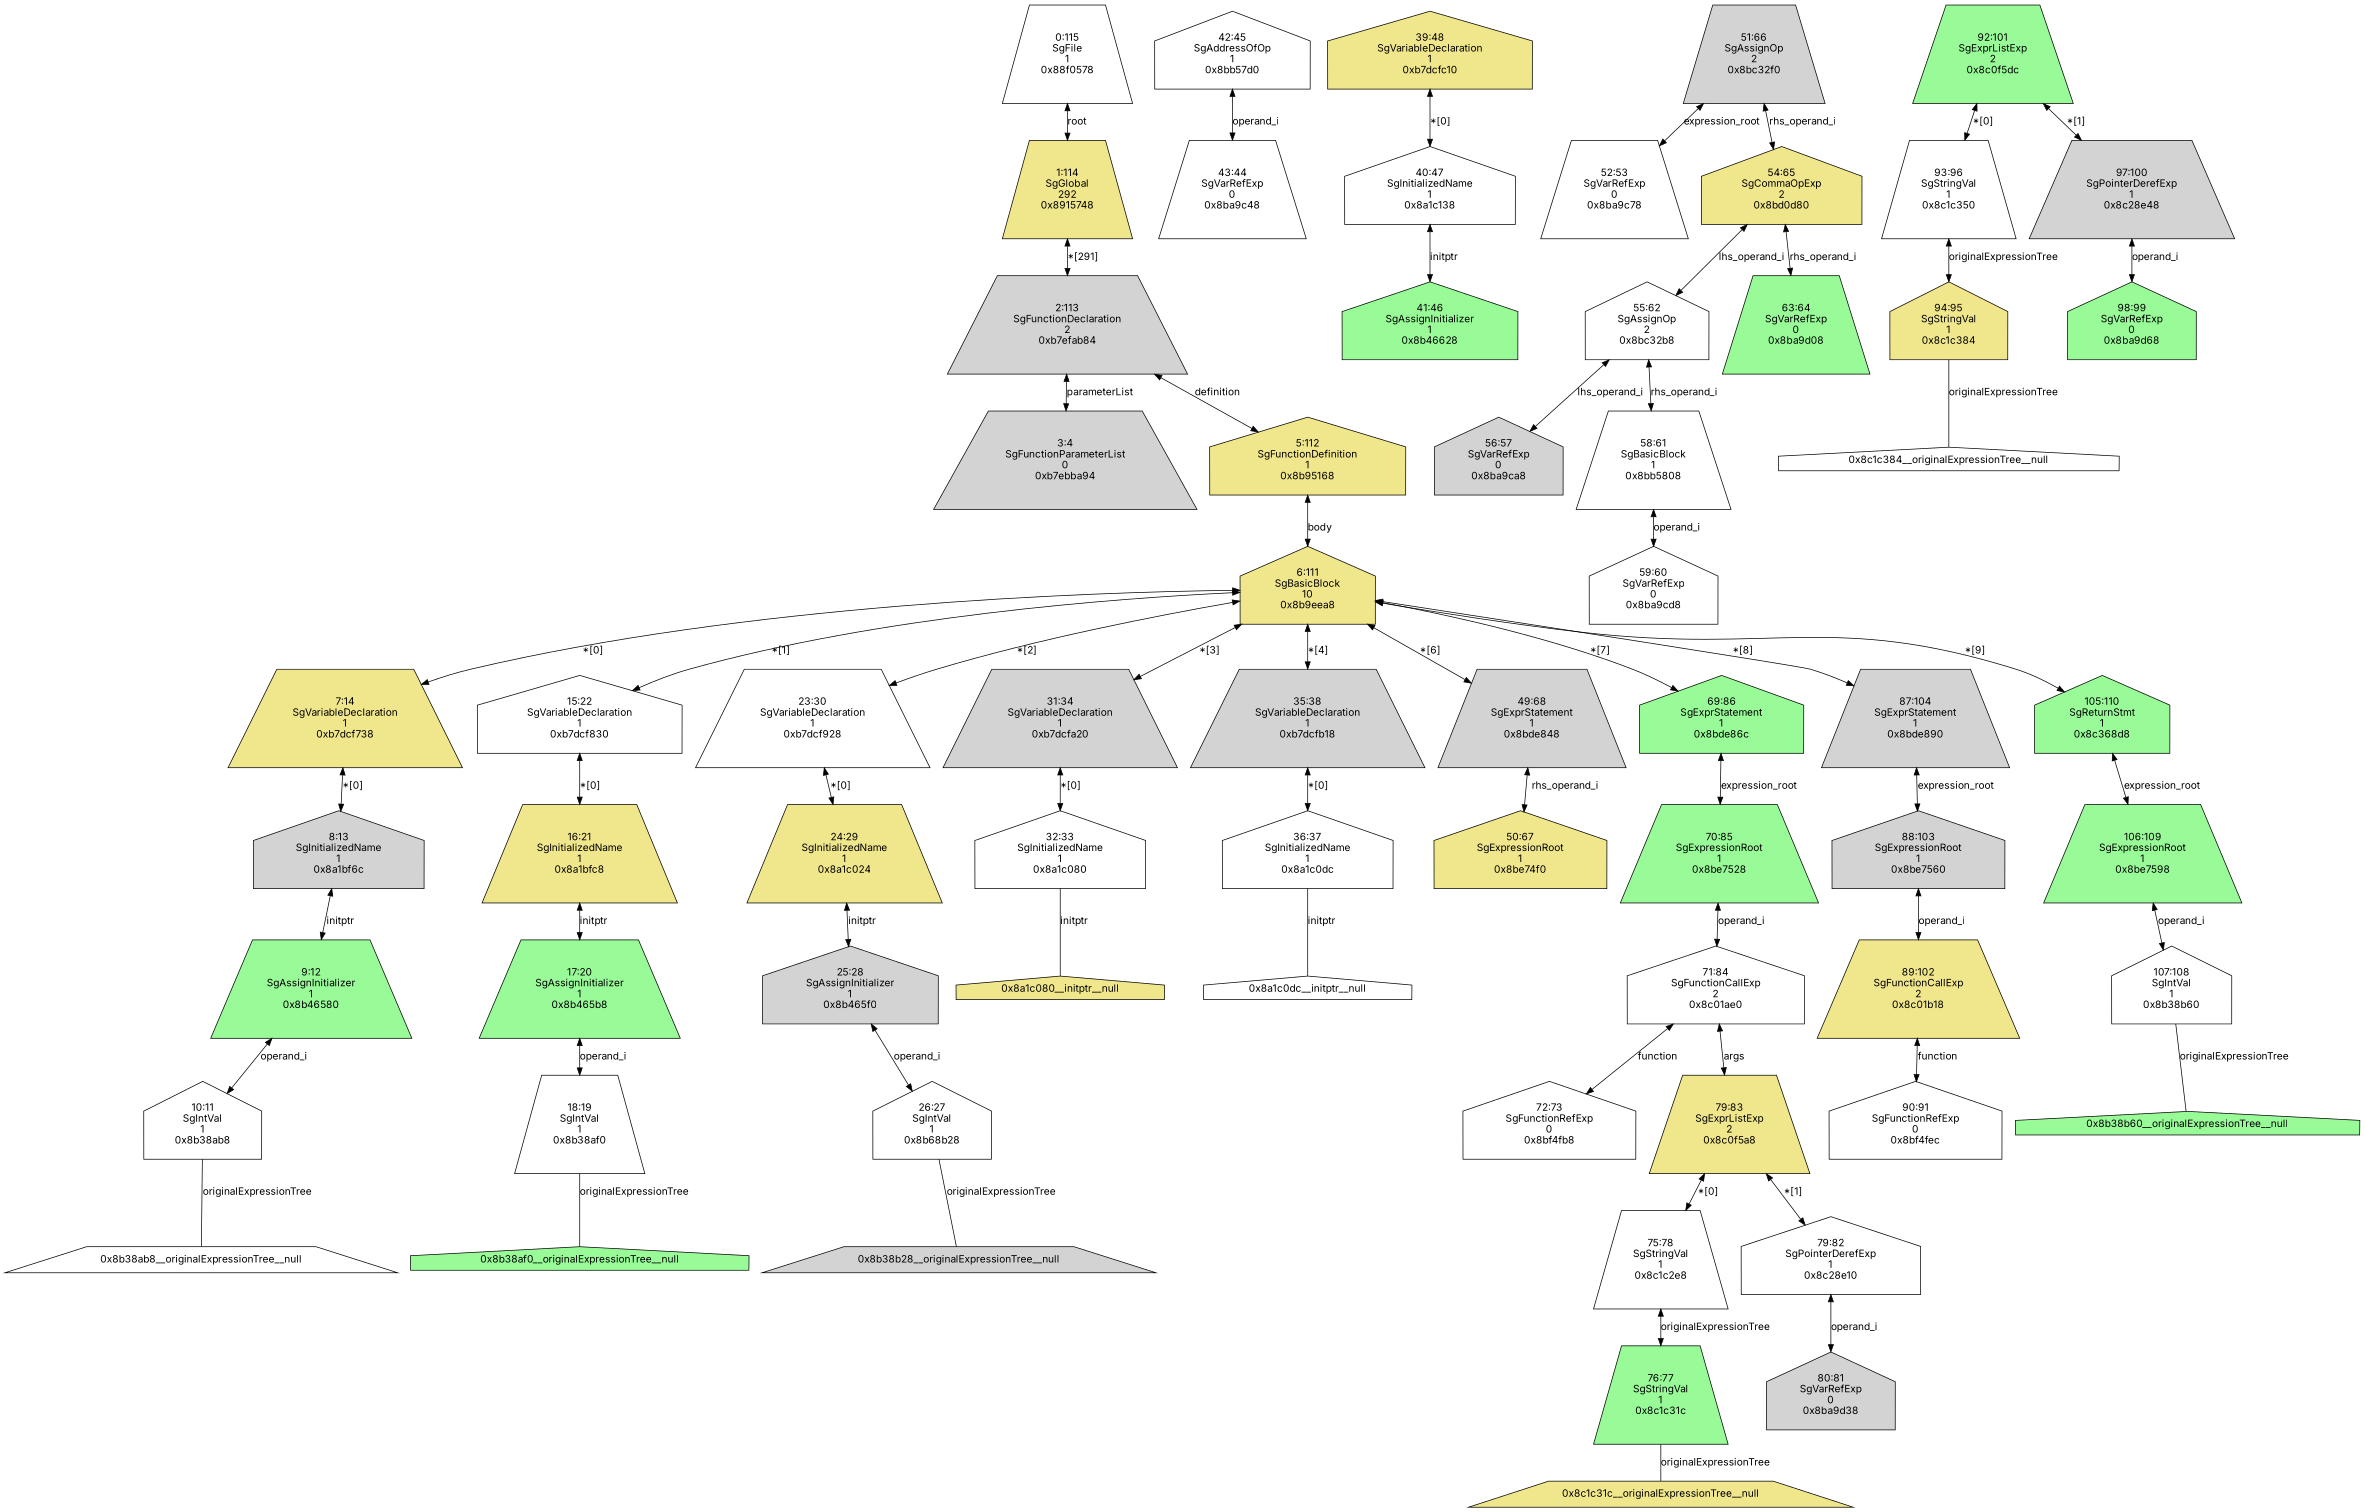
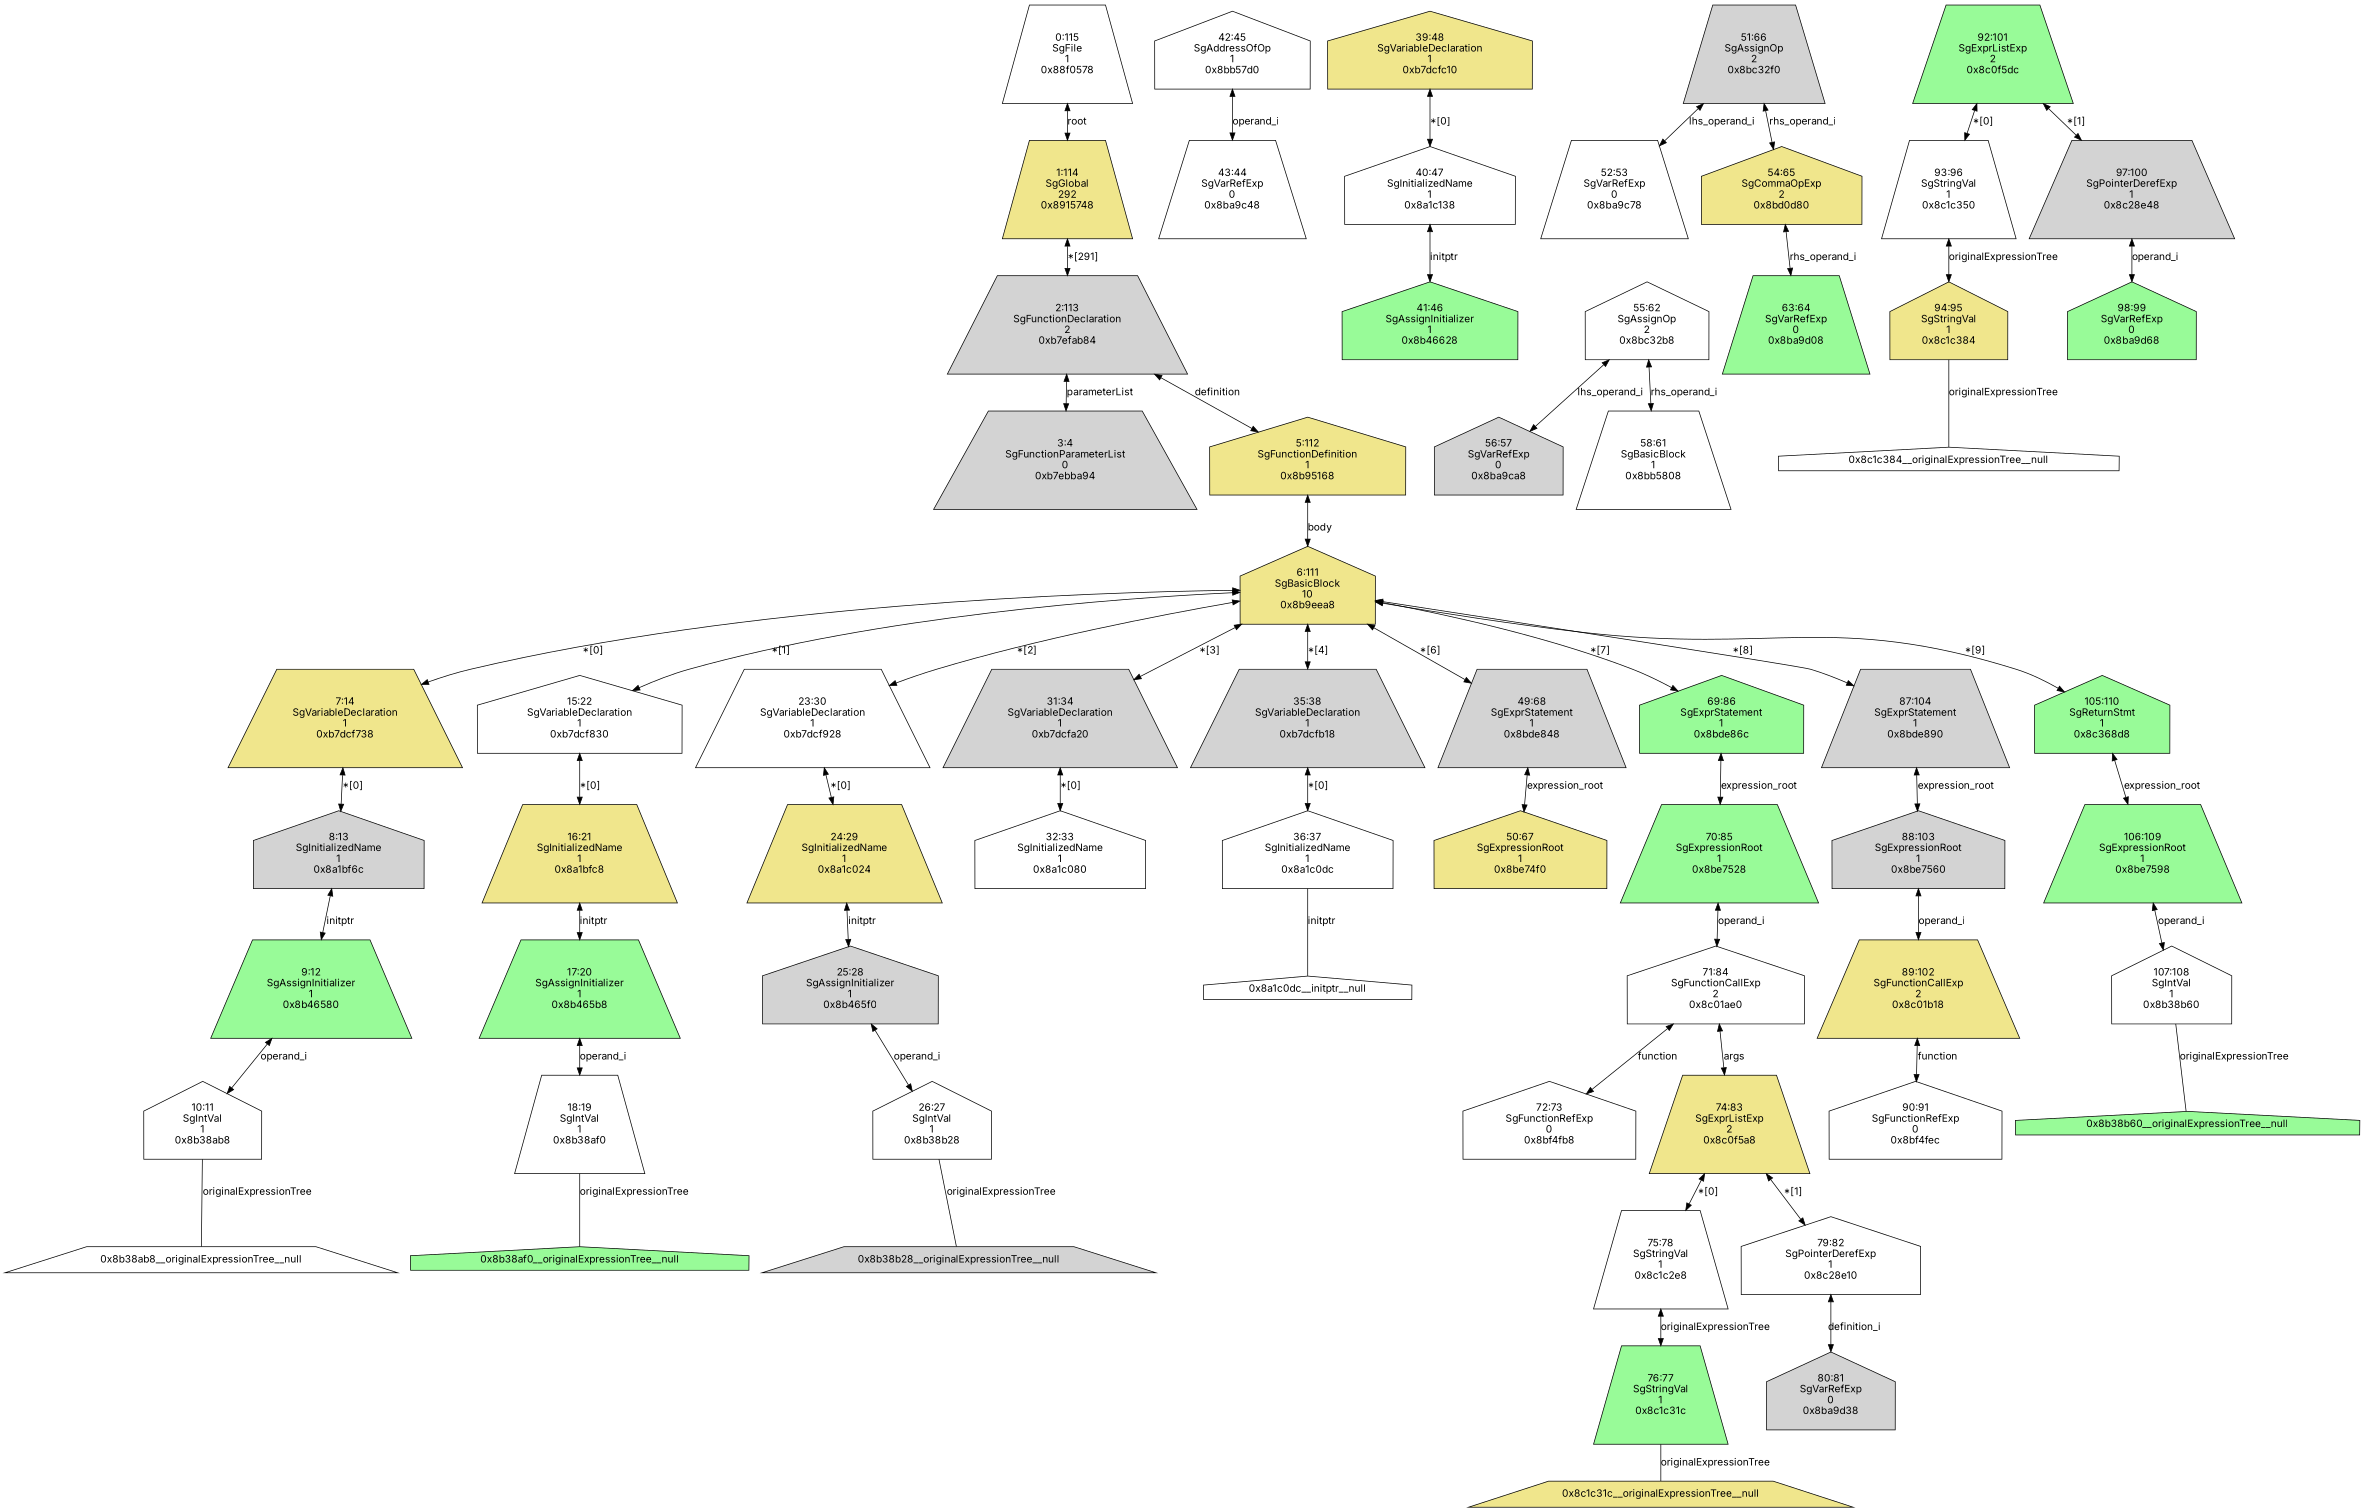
  digraph {
    fontname=Inter
    node [fillcolor=white fontname=Inter shape=house style=filled]
    edge [dir=both fontname=Inter]
    n1 [fillcolor=lightgrey label="3:4\nSgFunctionParameterList\n0\n0xb7ebba94\n" shape=trapezium]
    n2 [label="10:11\nSgIntVal\n1\n0x8b38ab8\n"]
    "0x8b38ab8__originalExpressionTree__null" [shape=trapezium]
    n4 [fillcolor=palegreen label="9:12\nSgAssignInitializer\n1\n0x8b46580\n" shape=trapezium]
    n5 [fillcolor=lightgrey label="8:13\nSgInitializedName\n1\n0x8a1bf6c\n"]
    n6 [fillcolor=khaki label="7:14\nSgVariableDeclaration\n1\n0xb7dcf738\n" shape=trapezium]
    n7 [label="18:19\nSgIntVal\n1\n0x8b38af0\n" shape=trapezium]
    "0x8b38af0__originalExpressionTree__null" [fillcolor=palegreen]
    n9 [fillcolor=palegreen label="17:20\nSgAssignInitializer\n1\n0x8b465b8\n" shape=trapezium]
    n10 [fillcolor=khaki label="16:21\nSgInitializedName\n1\n0x8a1bfc8\n" shape=trapezium]
    n11 [label="15:22\nSgVariableDeclaration\n1\n0xb7dcf830\n"]
-   n12 [label="26:27\nSgIntVal\n1\n0x8b68b28\n"]
+   n12 [label="26:27\nSgIntVal\n1\n0x8b38b28\n"]
    "0x8b38b28__originalExpressionTree__null" [fillcolor=lightgrey shape=trapezium]
    n14 [fillcolor=lightgrey label="25:28\nSgAssignInitializer\n1\n0x8b465f0\n"]
    n15 [fillcolor=khaki label="24:29\nSgInitializedName\n1\n0x8a1c024\n" shape=trapezium]
    n16 [label="23:30\nSgVariableDeclaration\n1\n0xb7dcf928\n" shape=trapezium]
    n17 [label="32:33\nSgInitializedName\n1\n0x8a1c080\n"]
-   "0x8a1c080__initptr__null" [fillcolor=khaki]
    n19 [fillcolor=lightgrey label="31:34\nSgVariableDeclaration\n1\n0xb7dcfa20\n" shape=trapezium]
    n20 [label="36:37\nSgInitializedName\n1\n0x8a1c0dc\n"]
    "0x8a1c0dc__initptr__null"
    n22 [fillcolor=lightgrey label="35:38\nSgVariableDeclaration\n1\n0xb7dcfb18\n" shape=trapezium]
    n23 [label="43:44\nSgVarRefExp\n0\n0x8ba9c48\n" shape=trapezium]
    n24 [label="42:45\nSgAddressOfOp\n1\n0x8bb57d0\n"]
    n25 [fillcolor=palegreen label="41:46\nSgAssignInitializer\n1\n0x8b46628\n"]
    n26 [label="40:47\nSgInitializedName\n1\n0x8a1c138\n"]
    n27 [fillcolor=khaki label="39:48\nSgVariableDeclaration\n1\n0xb7dcfc10\n"]
    n28 [label="52:53\nSgVarRefExp\n0\n0x8ba9c78\n" shape=trapezium]
    n29 [fillcolor=lightgrey label="56:57\nSgVarRefExp\n0\n0x8ba9ca8\n"]
-   n30 [label="59:60\nSgVarRefExp\n0\n0x8ba9cd8\n"]
    n31 [label="58:61\nSgBasicBlock\n1\n0x8bb5808\n" shape=trapezium]
    n32 [label="55:62\nSgAssignOp\n2\n0x8bc32b8\n"]
    n33 [fillcolor=palegreen label="63:64\nSgVarRefExp\n0\n0x8ba9d08\n" shape=trapezium]
    n34 [fillcolor=khaki label="54:65\nSgCommaOpExp\n2\n0x8bd0d80\n"]
    n35 [fillcolor=lightgrey label="51:66\nSgAssignOp\n2\n0x8bc32f0\n" shape=trapezium]
    n36 [fillcolor=khaki label="50:67\nSgExpressionRoot\n1\n0x8be74f0\n"]
    n37 [fillcolor=lightgrey label="49:68\nSgExprStatement\n1\n0x8bde848\n" shape=trapezium]
    n38 [label="72:73\nSgFunctionRefExp\n0\n0x8bf4fb8\n"]
    n39 [fillcolor=palegreen label="76:77\nSgStringVal\n1\n0x8c1c31c\n" shape=trapezium]
    "0x8c1c31c__originalExpressionTree__null" [fillcolor=khaki shape=trapezium]
    n41 [label="75:78\nSgStringVal\n1\n0x8c1c2e8\n" shape=trapezium]
    n42 [fillcolor=lightgrey label="80:81\nSgVarRefExp\n0\n0x8ba9d38\n"]
    n43 [label="79:82\nSgPointerDerefExp\n1\n0x8c28e10\n"]
-   n44 [fillcolor=khaki label="79:83\nSgExprListExp\n2\n0x8c0f5a8\n" shape=trapezium]
+   n44 [fillcolor=khaki label="74:83\nSgExprListExp\n2\n0x8c0f5a8\n" shape=trapezium]
    n45 [label="71:84\nSgFunctionCallExp\n2\n0x8c01ae0\n"]
    n46 [fillcolor=palegreen label="70:85\nSgExpressionRoot\n1\n0x8be7528\n" shape=trapezium]
    n47 [fillcolor=palegreen label="69:86\nSgExprStatement\n1\n0x8bde86c\n"]
    n48 [label="90:91\nSgFunctionRefExp\n0\n0x8bf4fec\n"]
    n49 [fillcolor=khaki label="94:95\nSgStringVal\n1\n0x8c1c384\n"]
    "0x8c1c384__originalExpressionTree__null"
    n51 [label="93:96\nSgStringVal\n1\n0x8c1c350\n" shape=trapezium]
    n52 [fillcolor=palegreen label="98:99\nSgVarRefExp\n0\n0x8ba9d68\n"]
    n53 [fillcolor=lightgrey label="97:100\nSgPointerDerefExp\n1\n0x8c28e48\n" shape=trapezium]
    n54 [fillcolor=palegreen label="92:101\nSgExprListExp\n2\n0x8c0f5dc\n" shape=trapezium]
    n55 [fillcolor=khaki label="89:102\nSgFunctionCallExp\n2\n0x8c01b18\n" shape=trapezium]
    n56 [fillcolor=lightgrey label="88:103\nSgExpressionRoot\n1\n0x8be7560\n"]
    n57 [fillcolor=lightgrey label="87:104\nSgExprStatement\n1\n0x8bde890\n" shape=trapezium]
    n58 [label="107:108\nSgIntVal\n1\n0x8b38b60\n"]
    "0x8b38b60__originalExpressionTree__null" [fillcolor=palegreen]
    n60 [fillcolor=palegreen label="106:109\nSgExpressionRoot\n1\n0x8be7598\n" shape=trapezium]
    n61 [fillcolor=palegreen label="105:110\nSgReturnStmt\n1\n0x8c368d8\n"]
    n62 [fillcolor=khaki label="6:111\nSgBasicBlock\n10\n0x8b9eea8\n"]
    n63 [fillcolor=khaki label="5:112\nSgFunctionDefinition\n1\n0x8b95168\n"]
    n64 [fillcolor=lightgrey label="2:113\nSgFunctionDeclaration\n2\n0xb7efab84\n" shape=trapezium]
    n65 [fillcolor=khaki label="1:114\nSgGlobal\n292\n0x8915748\n" shape=trapezium]
    n66 [label="0:115\nSgFile\n1\n0x88f0578\n" shape=trapezium]
    n2 -> "0x8b38ab8__originalExpressionTree__null" [dir=none label=originalExpressionTree]
    n4 -> n2 [label=operand_i]
    n5 -> n4 [label=initptr]
    n6 -> n5 [label="*[0]"]
    n7 -> "0x8b38af0__originalExpressionTree__null" [dir=none label=originalExpressionTree]
    n9 -> n7 [label=operand_i]
    n10 -> n9 [label=initptr]
    n11 -> n10 [label="*[0]"]
    n12 -> "0x8b38b28__originalExpressionTree__null" [dir=none label=originalExpressionTree]
    n14 -> n12 [label=operand_i]
    n15 -> n14 [label=initptr]
    n16 -> n15 [label="*[0]"]
-   n17 -> "0x8a1c080__initptr__null" [dir=none label=initptr]
    n19 -> n17 [label="*[0]"]
    n20 -> "0x8a1c0dc__initptr__null" [dir=none label=initptr]
    n22 -> n20 [label="*[0]"]
    n24 -> n23 [label=operand_i]
    n26 -> n25 [label=initptr]
    n27 -> n26 [label="*[0]"]
-   n31 -> n30 [label=operand_i]
    n32 -> n29 [label=lhs_operand_i]
    n32 -> n31 [label=rhs_operand_i]
-   n34 -> n32 [label=lhs_operand_i]
    n34 -> n33 [label=rhs_operand_i]
-   n35 -> n28 [label=expression_root]
+   n35 -> n28 [label=lhs_operand_i]
    n35 -> n34 [label=rhs_operand_i]
-   n37 -> n36 [label=rhs_operand_i]
+   n37 -> n36 [label=expression_root]
    n39 -> "0x8c1c31c__originalExpressionTree__null" [dir=none label=originalExpressionTree]
    n41 -> n39 [label=originalExpressionTree]
-   n43 -> n42 [label=operand_i]
+   n43 -> n42 [label=definition_i]
    n44 -> n41 [label="*[0]"]
    n44 -> n43 [label="*[1]"]
    n45 -> n38 [label=function]
    n45 -> n44 [label=args]
    n46 -> n45 [label=operand_i]
    n47 -> n46 [label=expression_root]
    n49 -> "0x8c1c384__originalExpressionTree__null" [dir=none label=originalExpressionTree]
    n51 -> n49 [label=originalExpressionTree]
    n53 -> n52 [label=operand_i]
    n54 -> n51 [label="*[0]"]
    n54 -> n53 [label="*[1]"]
    n55 -> n48 [label=function]
    n56 -> n55 [label=operand_i]
    n57 -> n56 [label=expression_root]
    n58 -> "0x8b38b60__originalExpressionTree__null" [dir=none label=originalExpressionTree]
    n60 -> n58 [label=operand_i]
    n61 -> n60 [label=expression_root]
    n62 -> n6 [label="*[0]"]
    n62 -> n11 [label="*[1]"]
    n62 -> n16 [label="*[2]"]
    n62 -> n19 [label="*[3]"]
    n62 -> n22 [label="*[4]"]
    n62 -> n37 [label="*[6]"]
    n62 -> n47 [label="*[7]"]
    n62 -> n57 [label="*[8]"]
    n62 -> n61 [label="*[9]"]
    n63 -> n62 [label=body]
    n64 -> n1 [label=parameterList]
    n64 -> n63 [label=definition]
    n65 -> n64 [label="*[291]"]
    n66 -> n65 [label=root]
  }
